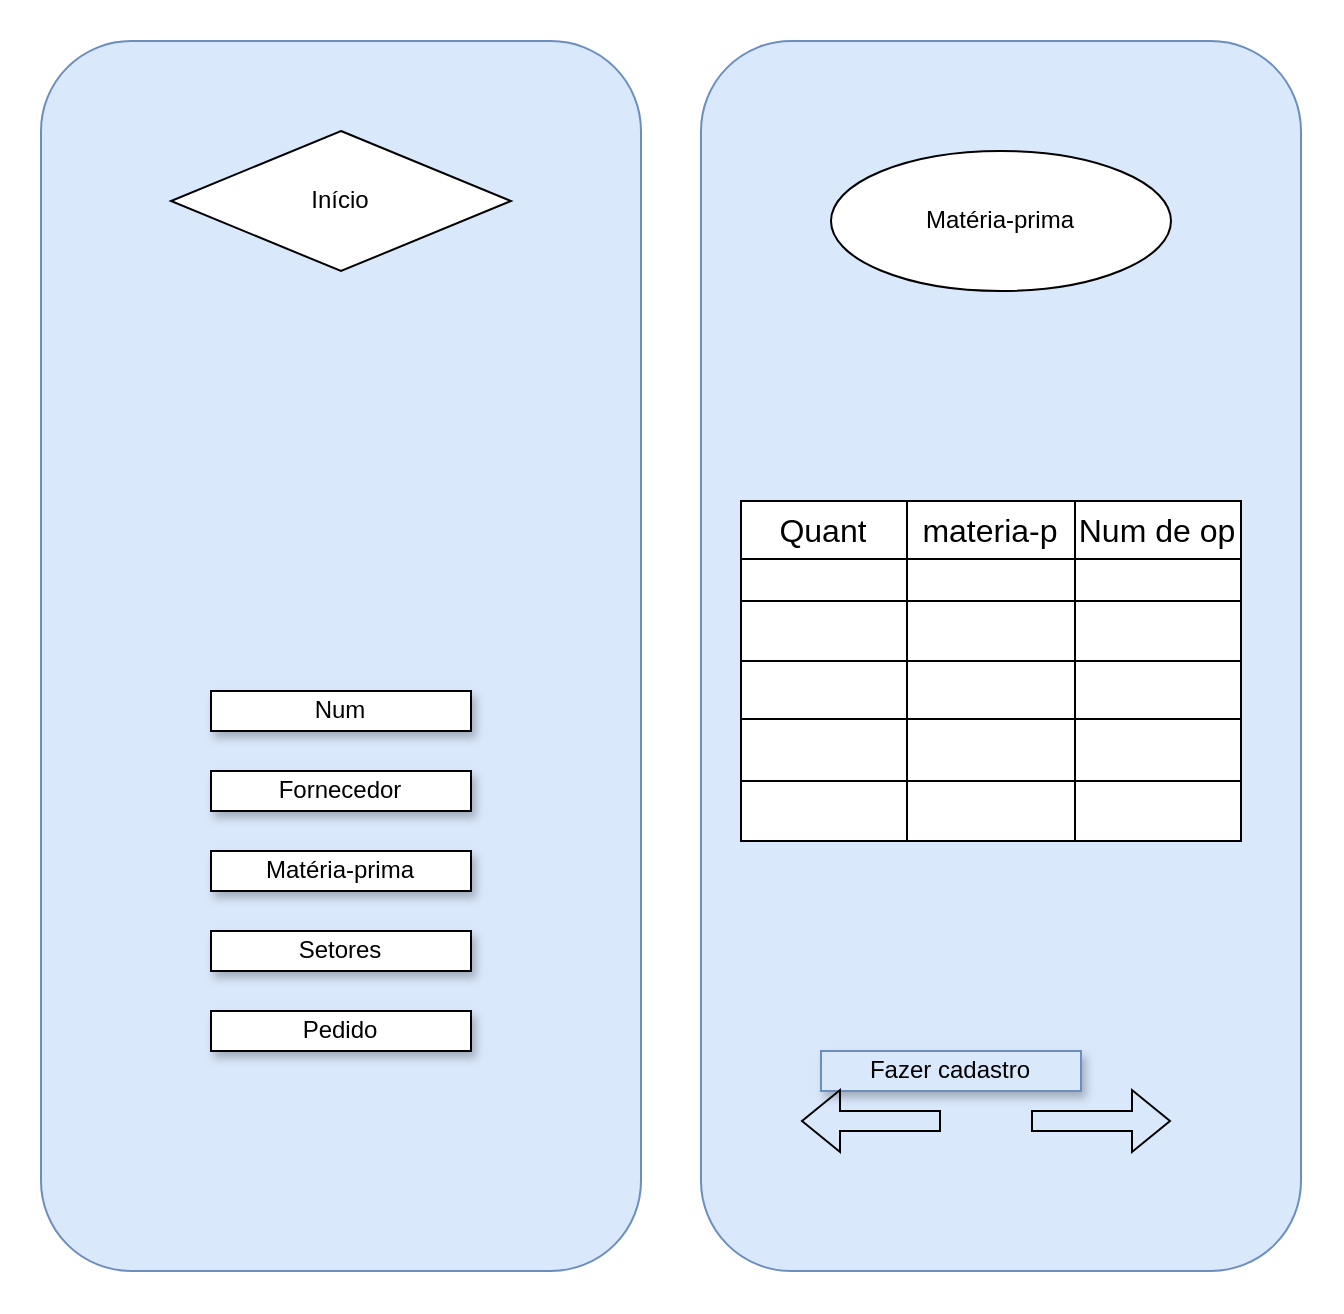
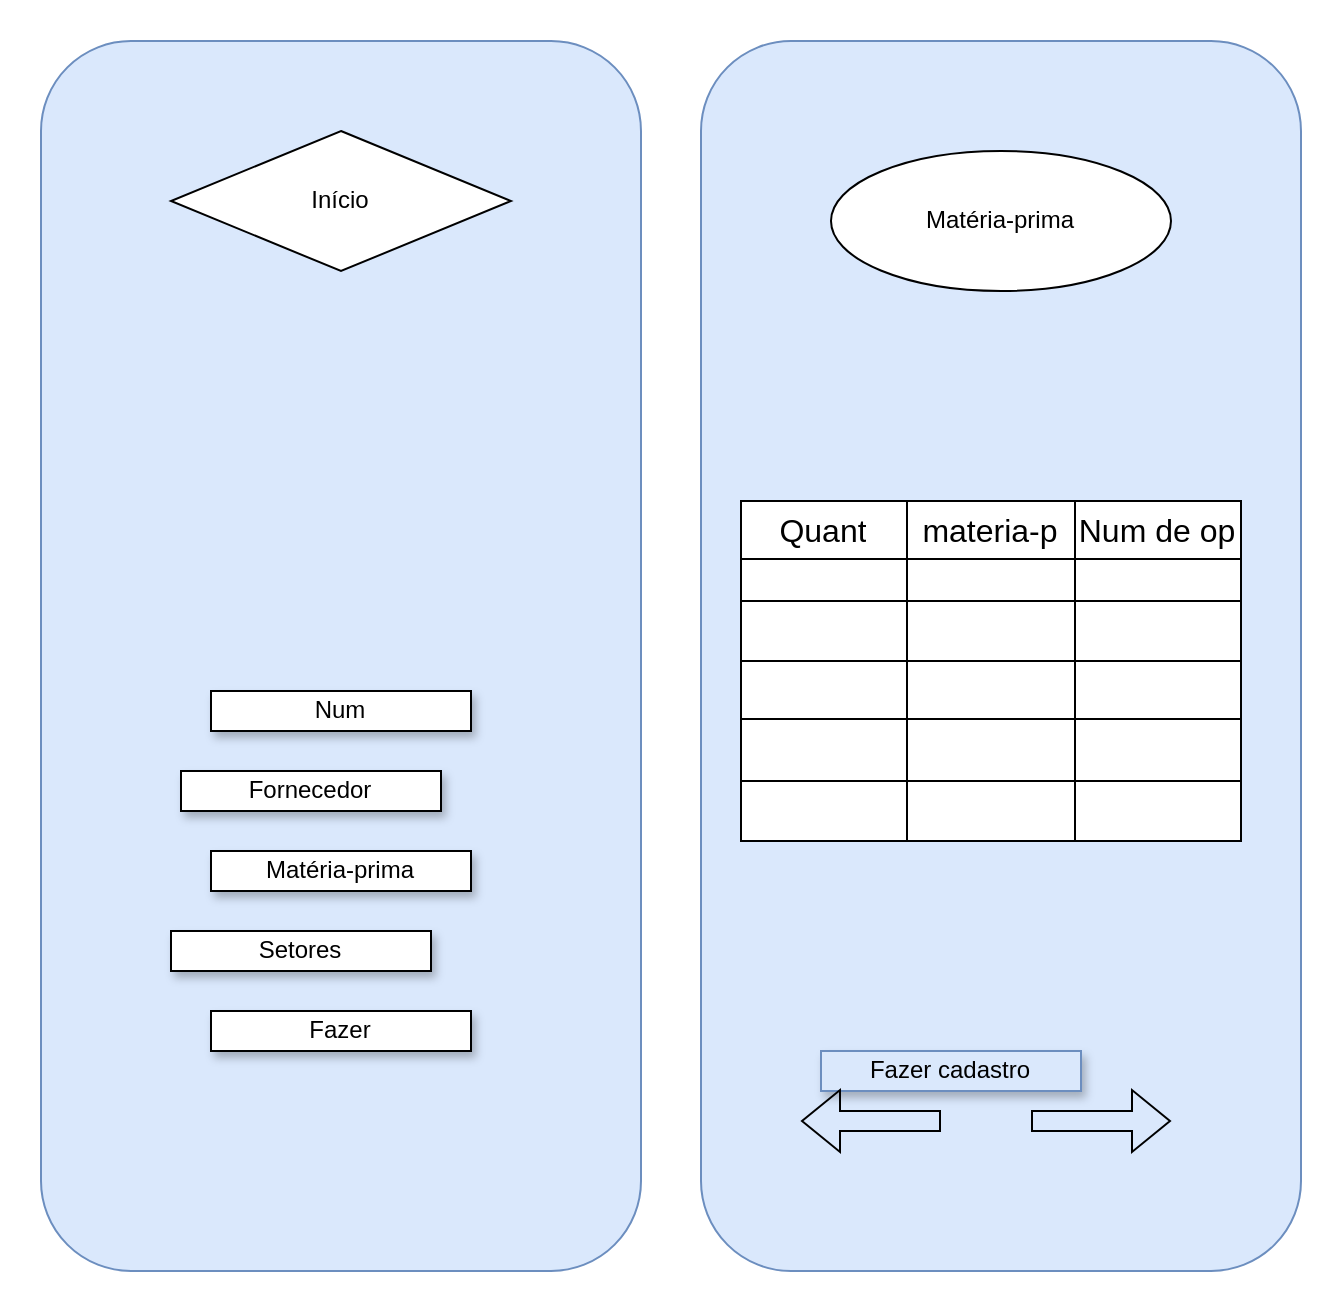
  <mxCell id="0" />
  <mxCell id="1" parent="0" />
  <mxCell id="2" value="" style="group;shadow=1;" parent="1" vertex="1" connectable="0"><mxGeometry x="20" y="20" width="300" height="615" as="geometry" /></mxCell>
  <mxCell id="3" value="" style="rounded=1;whiteSpace=wrap;html=1;fillColor=#dae8fc;strokeColor=#6c8ebf;" parent="2" vertex="1"><mxGeometry width="300" height="615" as="geometry" /></mxCell>
  <mxCell id="4" value="Início" style="rhombus;whiteSpace=wrap;html=1;" parent="2" vertex="1"><mxGeometry x="65" y="45" width="170" height="70" as="geometry" /></mxCell>
- <mxCell id="5" value="Pedido" style="rounded=0;whiteSpace=wrap;html=1;shadow=1;" parent="2" vertex="1"><mxGeometry x="85" y="485" width="130" height="20" as="geometry" /></mxCell>
+ <mxCell id="5" value="Fazer" style="rounded=0;whiteSpace=wrap;html=1;shadow=1;" parent="2" vertex="1"><mxGeometry x="85" y="485" width="130" height="20" as="geometry" /></mxCell>
  <mxCell id="6" value="Matéria-prima" style="rounded=0;whiteSpace=wrap;html=1;shadow=1;" parent="2" vertex="1"><mxGeometry x="85" y="405" width="130" height="20" as="geometry" /></mxCell>
- <mxCell id="7" value="Setores" style="rounded=0;whiteSpace=wrap;html=1;shadow=1;" parent="2" vertex="1"><mxGeometry x="85" y="445" width="130" height="20" as="geometry" /></mxCell>
- <mxCell id="8" value="Fornecedor" style="rounded=0;whiteSpace=wrap;html=1;shadow=1;" parent="2" vertex="1"><mxGeometry x="85" y="365" width="130" height="20" as="geometry" /></mxCell>
+ <mxCell id="7" value="Setores" style="rounded=0;whiteSpace=wrap;html=1;shadow=1;" parent="2" vertex="1"><mxGeometry x="65" y="445" width="130" height="20" as="geometry" /></mxCell>
+ <mxCell id="8" value="Fornecedor" style="rounded=0;whiteSpace=wrap;html=1;shadow=1;" parent="2" vertex="1"><mxGeometry x="70" y="365" width="130" height="20" as="geometry" /></mxCell>
  <mxCell id="9" value="Num" style="rounded=0;whiteSpace=wrap;html=1;shadow=1;" parent="2" vertex="1"><mxGeometry x="85" y="325" width="130" height="20" as="geometry" /></mxCell>
  <mxCell id="10" value="" style="rounded=1;whiteSpace=wrap;html=1;fillColor=#dae8fc;strokeColor=#6c8ebf;" vertex="1" parent="1"><mxGeometry x="350" y="20" width="300" height="615" as="geometry" /></mxCell>
  <mxCell id="11" value="Matéria-prima" style="ellipse;whiteSpace=wrap;html=1;" vertex="1" parent="1"><mxGeometry x="415" y="75" width="170" height="70" as="geometry" /></mxCell>
  <mxCell id="12" value="" style="shape=table;startSize=0;container=1;collapsible=0;childLayout=tableLayout;fontSize=16;" vertex="1" parent="1"><mxGeometry x="370" y="250" width="250" height="80" as="geometry" /></mxCell>
  <mxCell id="13" value="" style="shape=tableRow;horizontal=0;startSize=0;swimlaneHead=0;swimlaneBody=0;strokeColor=inherit;top=0;left=0;bottom=0;right=0;collapsible=0;dropTarget=0;fillColor=none;points=[[0,0.5],[1,0.5]];portConstraint=eastwest;fontSize=16;" vertex="1" parent="12"><mxGeometry width="250" height="29" as="geometry" /></mxCell>
  <mxCell id="14" value="Quant" style="shape=partialRectangle;html=1;whiteSpace=wrap;connectable=0;strokeColor=inherit;overflow=hidden;fillColor=none;top=0;left=0;bottom=0;right=0;pointerEvents=1;fontSize=16;" vertex="1" parent="13"><mxGeometry width="83" height="29" as="geometry"><mxRectangle width="83" height="29" as="alternateBounds" /></mxGeometry></mxCell>
  <mxCell id="15" value="materia-p" style="shape=partialRectangle;html=1;whiteSpace=wrap;connectable=0;strokeColor=inherit;overflow=hidden;fillColor=none;top=0;left=0;bottom=0;right=0;pointerEvents=1;fontSize=16;" vertex="1" parent="13"><mxGeometry x="83" width="84" height="29" as="geometry"><mxRectangle width="84" height="29" as="alternateBounds" /></mxGeometry></mxCell>
  <mxCell id="16" value="Num de op" style="shape=partialRectangle;html=1;whiteSpace=wrap;connectable=0;strokeColor=inherit;overflow=hidden;fillColor=none;top=0;left=0;bottom=0;right=0;pointerEvents=1;fontSize=16;" vertex="1" parent="13"><mxGeometry x="167" width="83" height="29" as="geometry"><mxRectangle width="83" height="29" as="alternateBounds" /></mxGeometry></mxCell>
  <mxCell id="17" value="" style="shape=tableRow;horizontal=0;startSize=0;swimlaneHead=0;swimlaneBody=0;strokeColor=inherit;top=0;left=0;bottom=0;right=0;collapsible=0;dropTarget=0;fillColor=none;points=[[0,0.5],[1,0.5]];portConstraint=eastwest;fontSize=16;" vertex="1" parent="12"><mxGeometry y="29" width="250" height="21" as="geometry" /></mxCell>
  <mxCell id="18" value="" style="shape=partialRectangle;html=1;whiteSpace=wrap;connectable=0;strokeColor=inherit;overflow=hidden;fillColor=none;top=0;left=0;bottom=0;right=0;pointerEvents=1;fontSize=16;" vertex="1" parent="17"><mxGeometry width="83" height="21" as="geometry"><mxRectangle width="83" height="21" as="alternateBounds" /></mxGeometry></mxCell>
  <mxCell id="19" value="" style="shape=partialRectangle;html=1;whiteSpace=wrap;connectable=0;strokeColor=inherit;overflow=hidden;fillColor=none;top=0;left=0;bottom=0;right=0;pointerEvents=1;fontSize=16;" vertex="1" parent="17"><mxGeometry x="83" width="84" height="21" as="geometry"><mxRectangle width="84" height="21" as="alternateBounds" /></mxGeometry></mxCell>
  <mxCell id="20" value="" style="shape=partialRectangle;html=1;whiteSpace=wrap;connectable=0;strokeColor=inherit;overflow=hidden;fillColor=none;top=0;left=0;bottom=0;right=0;pointerEvents=1;fontSize=16;" vertex="1" parent="17"><mxGeometry x="167" width="83" height="21" as="geometry"><mxRectangle width="83" height="21" as="alternateBounds" /></mxGeometry></mxCell>
  <mxCell id="21" value="" style="shape=tableRow;horizontal=0;startSize=0;swimlaneHead=0;swimlaneBody=0;strokeColor=inherit;top=0;left=0;bottom=0;right=0;collapsible=0;dropTarget=0;fillColor=none;points=[[0,0.5],[1,0.5]];portConstraint=eastwest;fontSize=16;" vertex="1" parent="12"><mxGeometry y="50" width="250" height="30" as="geometry" /></mxCell>
  <mxCell id="22" value="" style="shape=partialRectangle;html=1;whiteSpace=wrap;connectable=0;strokeColor=inherit;overflow=hidden;fillColor=none;top=0;left=0;bottom=0;right=0;pointerEvents=1;fontSize=16;" vertex="1" parent="21"><mxGeometry width="83" height="30" as="geometry"><mxRectangle width="83" height="30" as="alternateBounds" /></mxGeometry></mxCell>
  <mxCell id="23" value="" style="shape=partialRectangle;html=1;whiteSpace=wrap;connectable=0;strokeColor=inherit;overflow=hidden;fillColor=none;top=0;left=0;bottom=0;right=0;pointerEvents=1;fontSize=16;" vertex="1" parent="21"><mxGeometry x="83" width="84" height="30" as="geometry"><mxRectangle width="84" height="30" as="alternateBounds" /></mxGeometry></mxCell>
  <mxCell id="24" value="" style="shape=partialRectangle;html=1;whiteSpace=wrap;connectable=0;strokeColor=inherit;overflow=hidden;fillColor=none;top=0;left=0;bottom=0;right=0;pointerEvents=1;fontSize=16;" vertex="1" parent="21"><mxGeometry x="167" width="83" height="30" as="geometry"><mxRectangle width="83" height="30" as="alternateBounds" /></mxGeometry></mxCell>
  <mxCell id="25" value="" style="shape=table;startSize=0;container=1;collapsible=0;childLayout=tableLayout;fontSize=16;" vertex="1" parent="1"><mxGeometry x="370" y="330" width="250" height="90" as="geometry" /></mxCell>
  <mxCell id="26" value="" style="shape=tableRow;horizontal=0;startSize=0;swimlaneHead=0;swimlaneBody=0;strokeColor=inherit;top=0;left=0;bottom=0;right=0;collapsible=0;dropTarget=0;fillColor=none;points=[[0,0.5],[1,0.5]];portConstraint=eastwest;fontSize=16;" vertex="1" parent="25"><mxGeometry width="250" height="29" as="geometry" /></mxCell>
  <mxCell id="27" value="" style="shape=partialRectangle;html=1;whiteSpace=wrap;connectable=0;strokeColor=inherit;overflow=hidden;fillColor=none;top=0;left=0;bottom=0;right=0;pointerEvents=1;fontSize=16;" vertex="1" parent="26"><mxGeometry width="83" height="29" as="geometry"><mxRectangle width="83" height="29" as="alternateBounds" /></mxGeometry></mxCell>
  <mxCell id="28" value="" style="shape=partialRectangle;html=1;whiteSpace=wrap;connectable=0;strokeColor=inherit;overflow=hidden;fillColor=none;top=0;left=0;bottom=0;right=0;pointerEvents=1;fontSize=16;" vertex="1" parent="26"><mxGeometry x="83" width="84" height="29" as="geometry"><mxRectangle width="84" height="29" as="alternateBounds" /></mxGeometry></mxCell>
  <mxCell id="29" value="" style="shape=partialRectangle;html=1;whiteSpace=wrap;connectable=0;strokeColor=inherit;overflow=hidden;fillColor=none;top=0;left=0;bottom=0;right=0;pointerEvents=1;fontSize=16;" vertex="1" parent="26"><mxGeometry x="167" width="83" height="29" as="geometry"><mxRectangle width="83" height="29" as="alternateBounds" /></mxGeometry></mxCell>
  <mxCell id="30" value="" style="shape=tableRow;horizontal=0;startSize=0;swimlaneHead=0;swimlaneBody=0;strokeColor=inherit;top=0;left=0;bottom=0;right=0;collapsible=0;dropTarget=0;fillColor=none;points=[[0,0.5],[1,0.5]];portConstraint=eastwest;fontSize=16;" vertex="1" parent="25"><mxGeometry y="29" width="250" height="31" as="geometry" /></mxCell>
  <mxCell id="31" value="" style="shape=partialRectangle;html=1;whiteSpace=wrap;connectable=0;strokeColor=inherit;overflow=hidden;fillColor=none;top=0;left=0;bottom=0;right=0;pointerEvents=1;fontSize=16;" vertex="1" parent="30"><mxGeometry width="83" height="31" as="geometry"><mxRectangle width="83" height="31" as="alternateBounds" /></mxGeometry></mxCell>
  <mxCell id="32" value="" style="shape=partialRectangle;html=1;whiteSpace=wrap;connectable=0;strokeColor=inherit;overflow=hidden;fillColor=none;top=0;left=0;bottom=0;right=0;pointerEvents=1;fontSize=16;" vertex="1" parent="30"><mxGeometry x="83" width="84" height="31" as="geometry"><mxRectangle width="84" height="31" as="alternateBounds" /></mxGeometry></mxCell>
  <mxCell id="33" value="" style="shape=partialRectangle;html=1;whiteSpace=wrap;connectable=0;strokeColor=inherit;overflow=hidden;fillColor=none;top=0;left=0;bottom=0;right=0;pointerEvents=1;fontSize=16;" vertex="1" parent="30"><mxGeometry x="167" width="83" height="31" as="geometry"><mxRectangle width="83" height="31" as="alternateBounds" /></mxGeometry></mxCell>
  <mxCell id="34" value="" style="shape=tableRow;horizontal=0;startSize=0;swimlaneHead=0;swimlaneBody=0;strokeColor=inherit;top=0;left=0;bottom=0;right=0;collapsible=0;dropTarget=0;fillColor=none;points=[[0,0.5],[1,0.5]];portConstraint=eastwest;fontSize=16;" vertex="1" parent="25"><mxGeometry y="60" width="250" height="30" as="geometry" /></mxCell>
  <mxCell id="35" value="" style="shape=partialRectangle;html=1;whiteSpace=wrap;connectable=0;strokeColor=inherit;overflow=hidden;fillColor=none;top=0;left=0;bottom=0;right=0;pointerEvents=1;fontSize=16;" vertex="1" parent="34"><mxGeometry width="83" height="30" as="geometry"><mxRectangle width="83" height="30" as="alternateBounds" /></mxGeometry></mxCell>
  <mxCell id="36" value="" style="shape=partialRectangle;html=1;whiteSpace=wrap;connectable=0;strokeColor=inherit;overflow=hidden;fillColor=none;top=0;left=0;bottom=0;right=0;pointerEvents=1;fontSize=16;" vertex="1" parent="34"><mxGeometry x="83" width="84" height="30" as="geometry"><mxRectangle width="84" height="30" as="alternateBounds" /></mxGeometry></mxCell>
  <mxCell id="37" value="" style="shape=partialRectangle;html=1;whiteSpace=wrap;connectable=0;strokeColor=inherit;overflow=hidden;fillColor=none;top=0;left=0;bottom=0;right=0;pointerEvents=1;fontSize=16;" vertex="1" parent="34"><mxGeometry x="167" width="83" height="30" as="geometry"><mxRectangle width="83" height="30" as="alternateBounds" /></mxGeometry></mxCell>
  <mxCell id="38" value="Fazer cadastro" style="rounded=0;whiteSpace=wrap;html=1;shadow=1;fillColor=#dae8fc;strokeColor=#6c8ebf;" vertex="1" parent="1"><mxGeometry x="410" y="525" width="130" height="20" as="geometry" /></mxCell>
  <mxCell id="39" value="" style="shape=flexArrow;endArrow=classic;html=1;rounded=0;" edge="1" parent="1"><mxGeometry width="50" height="50" relative="1" as="geometry"><mxPoint x="515" y="560" as="sourcePoint" /><mxPoint x="585" y="560" as="targetPoint" /></mxGeometry></mxCell>
  <mxCell id="40" value="" style="shape=flexArrow;endArrow=classic;html=1;rounded=0;" edge="1" parent="1"><mxGeometry width="50" height="50" relative="1" as="geometry"><mxPoint x="470" y="560" as="sourcePoint" /><mxPoint x="400" y="560" as="targetPoint" /></mxGeometry></mxCell>
